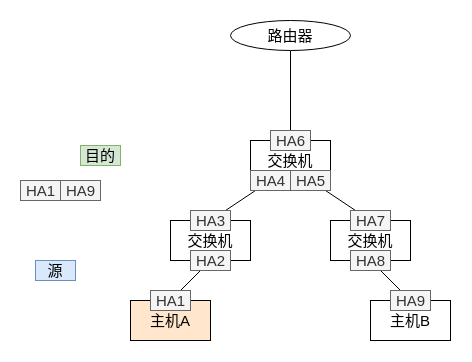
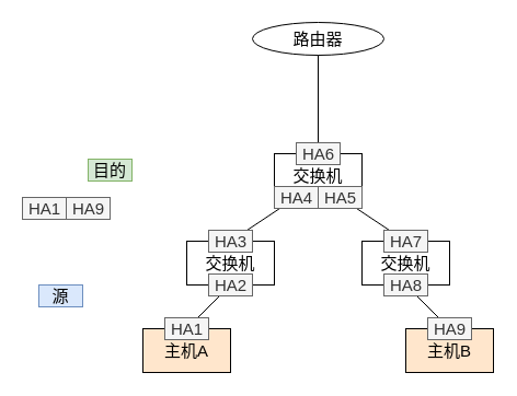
  <mxCell id="0" />
  <mxCell id="1" parent="0" />
  <mxCell id="2" value="交换机" style="rounded=0;whiteSpace=wrap;html=1;fontSize=15;" vertex="1" parent="1"><mxGeometry x="250" y="140" width="80" height="40" as="geometry" /></mxCell>
  <mxCell id="3" value="主机A" style="rounded=0;whiteSpace=wrap;html=1;fontSize=15;fillColor=#ffe6cc;" vertex="1" parent="1"><mxGeometry x="130" y="300" width="80" height="40" as="geometry" /></mxCell>
- <mxCell id="4" value="主机B" style="rounded=0;whiteSpace=wrap;html=1;fontSize=15;" vertex="1" parent="1"><mxGeometry x="370" y="300" width="80" height="40" as="geometry" /></mxCell>
+ <mxCell id="4" value="主机B" style="rounded=0;whiteSpace=wrap;html=1;fontSize=15;fillColor=#ffe6cc;" vertex="1" parent="1"><mxGeometry x="370" y="300" width="80" height="40" as="geometry" /></mxCell>
  <mxCell id="5" value="路由器" style="ellipse;whiteSpace=wrap;html=1;fontSize=15;" vertex="1" parent="1"><mxGeometry x="230" y="20" width="120" height="30" as="geometry" /></mxCell>
  <mxCell id="6" value="" style="endArrow=none;html=1;rounded=0;fontSize=15;entryX=0.5;entryY=1;entryDx=0;entryDy=0;exitX=0.5;exitY=0;exitDx=0;exitDy=0;" edge="1" parent="1" source="2" target="5"><mxGeometry width="50" height="50" relative="1" as="geometry"><mxPoint x="360" y="210" as="sourcePoint" /><mxPoint x="410" y="160" as="targetPoint" /></mxGeometry></mxCell>
  <mxCell id="7" value="交换机" style="rounded=0;whiteSpace=wrap;html=1;fontSize=15;" vertex="1" parent="1"><mxGeometry x="170" y="220" width="80" height="40" as="geometry" /></mxCell>
  <mxCell id="8" value="交换机" style="rounded=0;whiteSpace=wrap;html=1;fontSize=15;" vertex="1" parent="1"><mxGeometry x="330" y="220" width="80" height="40" as="geometry" /></mxCell>
  <mxCell id="9" value="" style="endArrow=none;html=1;rounded=0;fontSize=15;exitX=0.75;exitY=1;exitDx=0;exitDy=0;entryX=0.5;entryY=0;entryDx=0;entryDy=0;" edge="1" parent="1" source="2" target="8"><mxGeometry width="50" height="50" relative="1" as="geometry"><mxPoint x="360" y="210" as="sourcePoint" /><mxPoint x="410" y="160" as="targetPoint" /></mxGeometry></mxCell>
  <mxCell id="10" value="" style="endArrow=none;html=1;rounded=0;fontSize=15;entryX=0.25;entryY=1;entryDx=0;entryDy=0;exitX=0.5;exitY=0;exitDx=0;exitDy=0;" edge="1" parent="1" source="7" target="2"><mxGeometry width="50" height="50" relative="1" as="geometry"><mxPoint x="360" y="210" as="sourcePoint" /><mxPoint x="410" y="160" as="targetPoint" /></mxGeometry></mxCell>
  <mxCell id="11" value="" style="endArrow=none;html=1;rounded=0;fontSize=15;entryX=0.5;entryY=1;entryDx=0;entryDy=0;" edge="1" parent="1" target="7"><mxGeometry width="50" height="50" relative="1" as="geometry"><mxPoint x="170" y="300" as="sourcePoint" /><mxPoint x="220" y="250" as="targetPoint" /></mxGeometry></mxCell>
  <mxCell id="12" value="" style="endArrow=none;html=1;rounded=0;fontSize=15;exitX=0.5;exitY=1;exitDx=0;exitDy=0;entryX=0.5;entryY=0;entryDx=0;entryDy=0;" edge="1" parent="1" source="8" target="4"><mxGeometry width="50" height="50" relative="1" as="geometry"><mxPoint x="490" y="260" as="sourcePoint" /><mxPoint x="540" y="210" as="targetPoint" /></mxGeometry></mxCell>
  <mxCell id="13" value="HA1" style="text;html=1;align=center;verticalAlign=middle;resizable=0;points=[];autosize=1;strokeColor=#666666;fillColor=#f5f5f5;fontSize=15;fontColor=#333333;" vertex="1" parent="1"><mxGeometry x="150" y="290" width="40" height="20" as="geometry" /></mxCell>
  <mxCell id="14" value="HA2" style="text;html=1;align=center;verticalAlign=middle;resizable=0;points=[];autosize=1;strokeColor=#666666;fillColor=#f5f5f5;fontSize=15;fontColor=#333333;" vertex="1" parent="1"><mxGeometry x="190" y="250" width="40" height="20" as="geometry" /></mxCell>
  <mxCell id="15" value="HA3" style="text;html=1;align=center;verticalAlign=middle;resizable=0;points=[];autosize=1;strokeColor=#666666;fillColor=#f5f5f5;fontSize=15;fontColor=#333333;" vertex="1" parent="1"><mxGeometry x="190" y="210" width="40" height="20" as="geometry" /></mxCell>
  <mxCell id="16" value="HA4" style="text;html=1;align=center;verticalAlign=middle;resizable=0;points=[];autosize=1;strokeColor=#666666;fillColor=#f5f5f5;fontSize=15;fontColor=#333333;" vertex="1" parent="1"><mxGeometry x="250" y="170" width="40" height="20" as="geometry" /></mxCell>
  <mxCell id="17" value="HA8" style="text;html=1;align=center;verticalAlign=middle;resizable=0;points=[];autosize=1;strokeColor=#666666;fillColor=#f5f5f5;fontSize=15;fontColor=#333333;" vertex="1" parent="1"><mxGeometry x="350" y="250" width="40" height="20" as="geometry" /></mxCell>
  <mxCell id="18" value="HA5" style="text;html=1;align=center;verticalAlign=middle;resizable=0;points=[];autosize=1;strokeColor=#666666;fillColor=#f5f5f5;fontSize=15;fontColor=#333333;" vertex="1" parent="1"><mxGeometry x="290" y="170" width="40" height="20" as="geometry" /></mxCell>
  <mxCell id="19" value="HA6" style="text;html=1;align=center;verticalAlign=middle;resizable=0;points=[];autosize=1;strokeColor=#666666;fillColor=#f5f5f5;fontSize=15;fontColor=#333333;" vertex="1" parent="1"><mxGeometry x="270" y="130" width="40" height="20" as="geometry" /></mxCell>
  <mxCell id="20" value="HA7" style="text;html=1;align=center;verticalAlign=middle;resizable=0;points=[];autosize=1;strokeColor=#666666;fillColor=#f5f5f5;fontSize=15;fontColor=#333333;" vertex="1" parent="1"><mxGeometry x="350" y="210" width="40" height="20" as="geometry" /></mxCell>
  <mxCell id="21" value="HA9" style="text;html=1;align=center;verticalAlign=middle;resizable=0;points=[];autosize=1;strokeColor=#666666;fillColor=#f5f5f5;fontSize=15;fontColor=#333333;" vertex="1" parent="1"><mxGeometry x="390" y="290" width="40" height="20" as="geometry" /></mxCell>
  <mxCell id="22" value="HA1" style="text;html=1;align=center;verticalAlign=middle;resizable=0;points=[];autosize=1;strokeColor=#666666;fillColor=#f5f5f5;fontSize=15;fontColor=#333333;" vertex="1" parent="1"><mxGeometry x="20" y="180" width="40" height="20" as="geometry" /></mxCell>
  <mxCell id="23" value="HA9" style="text;html=1;align=center;verticalAlign=middle;resizable=0;points=[];autosize=1;strokeColor=#666666;fillColor=#f5f5f5;fontSize=15;fontColor=#333333;" vertex="1" parent="1"><mxGeometry x="60" y="180" width="40" height="20" as="geometry" /></mxCell>
  <mxCell id="24" value="源" style="rounded=0;whiteSpace=wrap;html=1;fontSize=15;fillColor=#dae8fc;strokeColor=#6c8ebf;" vertex="1" parent="1"><mxGeometry x="35" y="260" width="40" height="20" as="geometry" /></mxCell>
  <mxCell id="25" value="目的" style="rounded=0;whiteSpace=wrap;html=1;fontSize=15;fillColor=#d5e8d4;strokeColor=#82b366;" vertex="1" parent="1"><mxGeometry x="80" y="145" width="40" height="20" as="geometry" /></mxCell>
